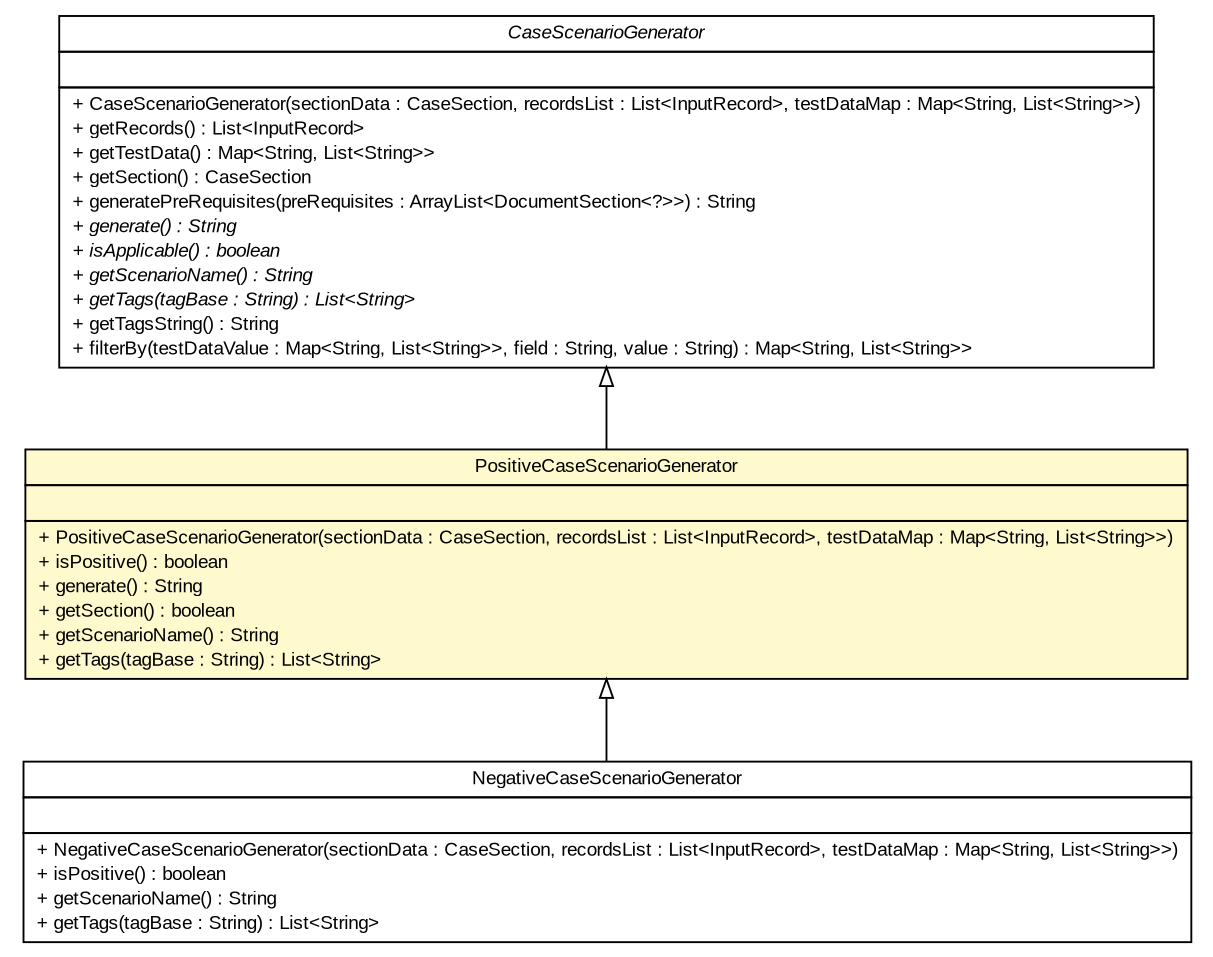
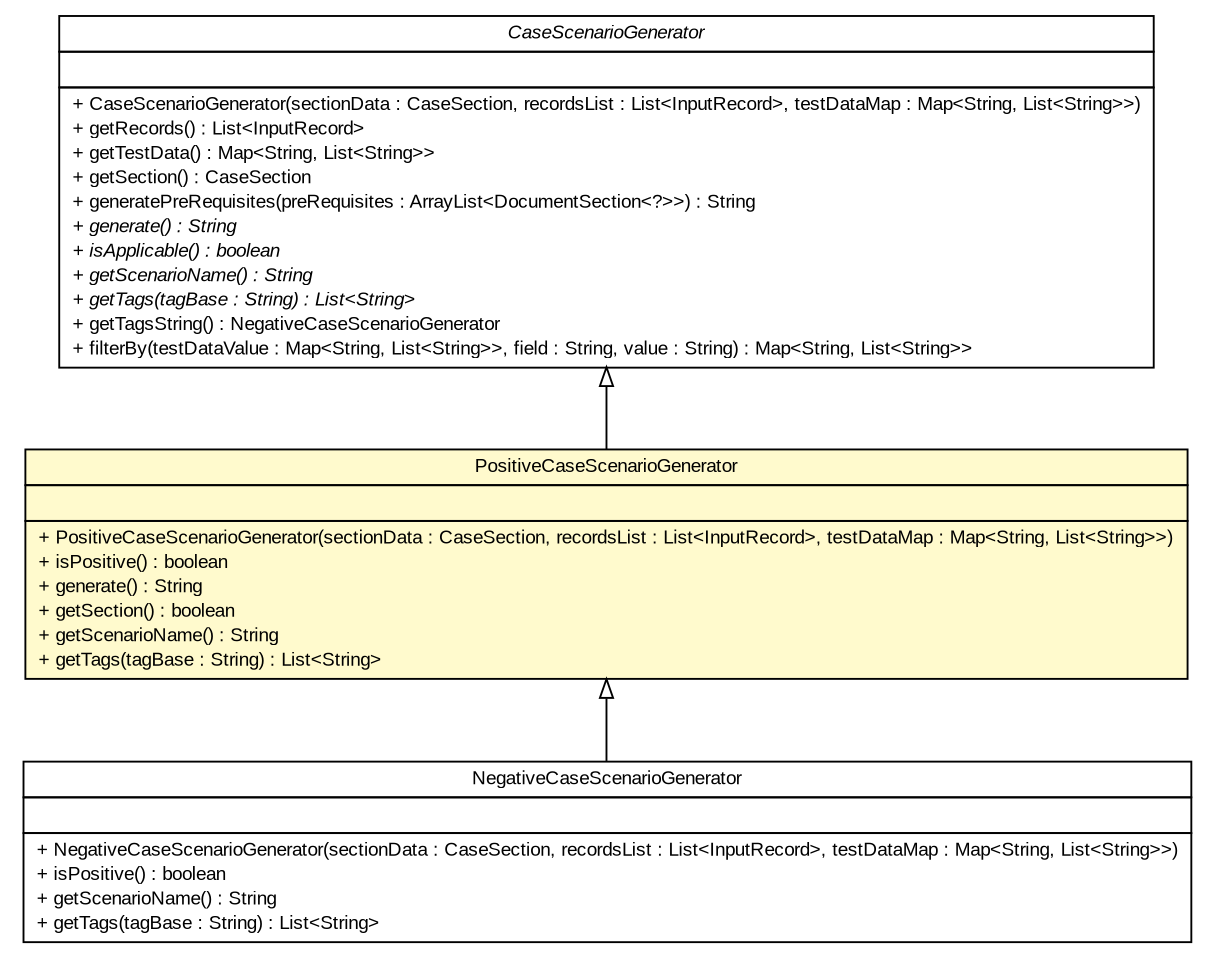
  digraph {
    nodesep=0.25
    ranksep=0.5
    node [fontcolor=black fontname=arial fontsize=10.0 shape=plaintext]
    edge [arrowtail=empty dir=back fontname=arial fontsize=10 headport=p labelfontname=arial labelfontsize=10 tailport=p]
    n1 [label=<<table title="com.github.mkolisnyk.aerial.datagenerators.cases.PositiveCaseScenarioGenerator" border="0" cellborder="1" cellspacing="0" cellpadding="2" port="p" bgcolor="lemonChiffon" href="./PositiveCaseScenarioGenerator.html"> 		<tr><td><table border="0" cellspacing="0" cellpadding="1"> <tr><td align="center" balign="center"> PositiveCaseScenarioGenerator </td></tr> 		</table></td></tr> 		<tr><td><table border="0" cellspacing="0" cellpadding="1"> <tr><td align="left" balign="left">  </td></tr> 		</table></td></tr> 		<tr><td><table border="0" cellspacing="0" cellpadding="1"> <tr><td align="left" balign="left"> + PositiveCaseScenarioGenerator(sectionData : CaseSection, recordsList : List&lt;InputRecord&gt;, testDataMap : Map&lt;String, List&lt;String&gt;&gt;) </td></tr> <tr><td align="left" balign="left"> + isPositive() : boolean </td></tr> <tr><td align="left" balign="left"> + generate() : String </td></tr> <tr><td align="left" balign="left"> + getSection() : boolean </td></tr> <tr><td align="left" balign="left"> + getScenarioName() : String </td></tr> <tr><td align="left" balign="left"> + getTags(tagBase : String) : List&lt;String&gt; </td></tr> 		</table></td></tr> 		</table>>]
    n2 [label=<<table title="com.github.mkolisnyk.aerial.datagenerators.cases.NegativeCaseScenarioGenerator" border="0" cellborder="1" cellspacing="0" cellpadding="2" port="p" href="./NegativeCaseScenarioGenerator.html"> 		<tr><td><table border="0" cellspacing="0" cellpadding="1"> <tr><td align="center" balign="center"> NegativeCaseScenarioGenerator </td></tr> 		</table></td></tr> 		<tr><td><table border="0" cellspacing="0" cellpadding="1"> <tr><td align="left" balign="left">  </td></tr> 		</table></td></tr> 		<tr><td><table border="0" cellspacing="0" cellpadding="1"> <tr><td align="left" balign="left"> + NegativeCaseScenarioGenerator(sectionData : CaseSection, recordsList : List&lt;InputRecord&gt;, testDataMap : Map&lt;String, List&lt;String&gt;&gt;) </td></tr> <tr><td align="left" balign="left"> + isPositive() : boolean </td></tr> <tr><td align="left" balign="left"> + getScenarioName() : String </td></tr> <tr><td align="left" balign="left"> + getTags(tagBase : String) : List&lt;String&gt; </td></tr> 		</table></td></tr> 		</table>>]
-   n3 [label=<<table title="com.github.mkolisnyk.aerial.datagenerators.CaseScenarioGenerator" border="0" cellborder="1" cellspacing="0" cellpadding="2" port="p" href="../CaseScenarioGenerator.html"> 		<tr><td><table border="0" cellspacing="0" cellpadding="1"> <tr><td align="center" balign="center"><font face="arial italic"> CaseScenarioGenerator </font></td></tr> 		</table></td></tr> 		<tr><td><table border="0" cellspacing="0" cellpadding="1"> <tr><td align="left" balign="left">  </td></tr> 		</table></td></tr> 		<tr><td><table border="0" cellspacing="0" cellpadding="1"> <tr><td align="left" balign="left"> + CaseScenarioGenerator(sectionData : CaseSection, recordsList : List&lt;InputRecord&gt;, testDataMap : Map&lt;String, List&lt;String&gt;&gt;) </td></tr> <tr><td align="left" balign="left"> + getRecords() : List&lt;InputRecord&gt; </td></tr> <tr><td align="left" balign="left"> + getTestData() : Map&lt;String, List&lt;String&gt;&gt; </td></tr> <tr><td align="left" balign="left"> + getSection() : CaseSection </td></tr> <tr><td align="left" balign="left"> + generatePreRequisites(preRequisites : ArrayList&lt;DocumentSection&lt;?&gt;&gt;) : String </td></tr> <tr><td align="left" balign="left"><font face="arial italic" point-size="10.0"> + generate() : String </font></td></tr> <tr><td align="left" balign="left"><font face="arial italic" point-size="10.0"> + isApplicable() : boolean </font></td></tr> <tr><td align="left" balign="left"><font face="arial italic" point-size="10.0"> + getScenarioName() : String </font></td></tr> <tr><td align="left" balign="left"><font face="arial italic" point-size="10.0"> + getTags(tagBase : String) : List&lt;String&gt; </font></td></tr> <tr><td align="left" balign="left"> + getTagsString() : String </td></tr> <tr><td align="left" balign="left"> + filterBy(testDataValue : Map&lt;String, List&lt;String&gt;&gt;, field : String, value : String) : Map&lt;String, List&lt;String&gt;&gt; </td></tr> 		</table></td></tr> 		</table>>]
+   n3 [label=<<table title="com.github.mkolisnyk.aerial.datagenerators.CaseScenarioGenerator" border="0" cellborder="1" cellspacing="0" cellpadding="2" port="p" href="../CaseScenarioGenerator.html"> 		<tr><td><table border="0" cellspacing="0" cellpadding="1"> <tr><td align="center" balign="center"><font face="arial italic"> CaseScenarioGenerator </font></td></tr> 		</table></td></tr> 		<tr><td><table border="0" cellspacing="0" cellpadding="1"> <tr><td align="left" balign="left">  </td></tr> 		</table></td></tr> 		<tr><td><table border="0" cellspacing="0" cellpadding="1"> <tr><td align="left" balign="left"> + CaseScenarioGenerator(sectionData : CaseSection, recordsList : List&lt;InputRecord&gt;, testDataMap : Map&lt;String, List&lt;String&gt;&gt;) </td></tr> <tr><td align="left" balign="left"> + getRecords() : List&lt;InputRecord&gt; </td></tr> <tr><td align="left" balign="left"> + getTestData() : Map&lt;String, List&lt;String&gt;&gt; </td></tr> <tr><td align="left" balign="left"> + getSection() : CaseSection </td></tr> <tr><td align="left" balign="left"> + generatePreRequisites(preRequisites : ArrayList&lt;DocumentSection&lt;?&gt;&gt;) : String </td></tr> <tr><td align="left" balign="left"><font face="arial italic" point-size="10.0"> + generate() : String </font></td></tr> <tr><td align="left" balign="left"><font face="arial italic" point-size="10.0"> + isApplicable() : boolean </font></td></tr> <tr><td align="left" balign="left"><font face="arial italic" point-size="10.0"> + getScenarioName() : String </font></td></tr> <tr><td align="left" balign="left"><font face="arial italic" point-size="10.0"> + getTags(tagBase : String) : List&lt;String&gt; </font></td></tr> <tr><td align="left" balign="left"> + getTagsString() : NegativeCaseScenarioGenerator </td></tr> <tr><td align="left" balign="left"> + filterBy(testDataValue : Map&lt;String, List&lt;String&gt;&gt;, field : String, value : String) : Map&lt;String, List&lt;String&gt;&gt; </td></tr> 		</table></td></tr> 		</table>>]
    n1 -> n2
    n3 -> n1
  }
